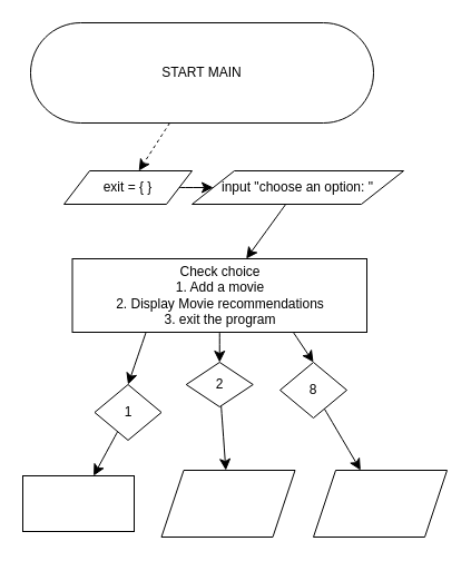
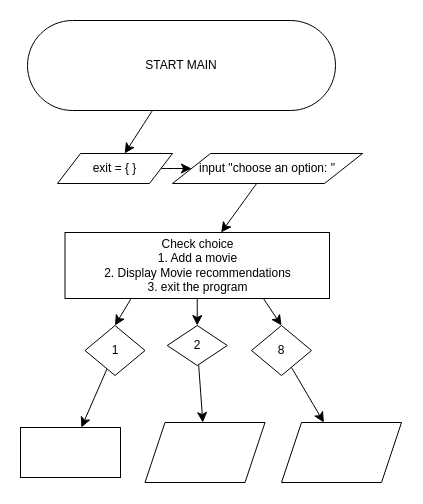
  <mxCell id="0" />
  <mxCell id="1" parent="0" />
- <mxCell id="2" value="" style="edgeStyle=none;curved=1;rounded=0;orthogonalLoop=1;jettySize=auto;html=1;fontSize=12;startSize=8;endSize=8;dashed=1;" edge="1" parent="1" source="3" target="5"><mxGeometry relative="1" as="geometry" /></mxCell>
+ <mxCell id="2" value="" style="edgeStyle=none;curved=1;rounded=0;orthogonalLoop=1;jettySize=auto;html=1;fontSize=12;startSize=8;endSize=8;" edge="1" parent="1" source="3" target="5"><mxGeometry relative="1" as="geometry" /></mxCell>
  <mxCell id="3" value="START MAIN" style="html=1;dashed=0;whiteSpace=wrap;shape=mxgraph.dfd.start" vertex="1" parent="1"><mxGeometry x="27" y="20" width="308" height="90" as="geometry" /></mxCell>
  <mxCell id="4" style="edgeStyle=none;curved=1;rounded=0;orthogonalLoop=1;jettySize=auto;html=1;exitX=1;exitY=0.5;exitDx=0;exitDy=0;entryX=0;entryY=0.5;entryDx=0;entryDy=0;fontSize=12;startSize=8;endSize=8;" edge="1" parent="1" source="5" target="7"><mxGeometry relative="1" as="geometry" /></mxCell>
  <mxCell id="5" value="exit = { }" style="shape=parallelogram;perimeter=parallelogramPerimeter;whiteSpace=wrap;html=1;dashed=0;" vertex="1" parent="1"><mxGeometry x="57" y="153" width="115" height="30" as="geometry" /></mxCell>
  <mxCell id="6" value="" style="edgeStyle=none;curved=1;rounded=0;orthogonalLoop=1;jettySize=auto;html=1;fontSize=12;startSize=8;endSize=8;" edge="1" parent="1" source="7" target="11"><mxGeometry relative="1" as="geometry" /></mxCell>
  <mxCell id="7" value="input &quot;choose an option: &quot;" style="shape=parallelogram;perimeter=parallelogramPerimeter;whiteSpace=wrap;html=1;dashed=0;" vertex="1" parent="1"><mxGeometry x="172" y="153" width="190" height="30" as="geometry" /></mxCell>
  <mxCell id="8" style="edgeStyle=none;curved=1;rounded=0;orthogonalLoop=1;jettySize=auto;html=1;exitX=0.25;exitY=1;exitDx=0;exitDy=0;entryX=0.5;entryY=0;entryDx=0;entryDy=0;fontSize=12;startSize=8;endSize=8;" edge="1" parent="1" source="11" target="13"><mxGeometry relative="1" as="geometry" /></mxCell>
  <mxCell id="9" style="edgeStyle=none;curved=1;rounded=0;orthogonalLoop=1;jettySize=auto;html=1;exitX=0.5;exitY=1;exitDx=0;exitDy=0;entryX=0.5;entryY=0;entryDx=0;entryDy=0;fontSize=12;startSize=8;endSize=8;" edge="1" parent="1" source="11" target="15"><mxGeometry relative="1" as="geometry" /></mxCell>
  <mxCell id="10" style="edgeStyle=none;curved=1;rounded=0;orthogonalLoop=1;jettySize=auto;html=1;exitX=0.75;exitY=1;exitDx=0;exitDy=0;entryX=0.5;entryY=0;entryDx=0;entryDy=0;fontSize=12;startSize=8;endSize=8;" edge="1" parent="1" source="11" target="17"><mxGeometry relative="1" as="geometry" /></mxCell>
  <mxCell id="11" value="Check choice&lt;div&gt;1. Add a movie&lt;/div&gt;&lt;div&gt;2. Display Movie recommendations&lt;/div&gt;&lt;div&gt;3. exit the program&lt;/div&gt;" style="html=1;dashed=0;whiteSpace=wrap;" vertex="1" parent="1"><mxGeometry x="64.5" y="232" width="264.5" height="66" as="geometry" /></mxCell>
  <mxCell id="12" value="" style="edgeStyle=none;curved=1;rounded=0;orthogonalLoop=1;jettySize=auto;html=1;fontSize=12;startSize=8;endSize=8;" edge="1" parent="1" source="13" target="20"><mxGeometry relative="1" as="geometry" /></mxCell>
- <mxCell id="13" value="1" style="shape=rhombus;html=1;dashed=0;whiteSpace=wrap;perimeter=rhombusPerimeter;" vertex="1" parent="1"><mxGeometry x="84.5" y="345" width="60" height="50" as="geometry" /></mxCell>
+ <mxCell id="13" value="1" style="shape=rhombus;html=1;dashed=0;whiteSpace=wrap;perimeter=rhombusPerimeter;" vertex="1" parent="1"><mxGeometry x="84.5" y="325" width="60" height="50" as="geometry" /></mxCell>
  <mxCell id="14" value="" style="edgeStyle=none;curved=1;rounded=0;orthogonalLoop=1;jettySize=auto;html=1;fontSize=12;startSize=8;endSize=8;" edge="1" parent="1" source="15" target="18"><mxGeometry relative="1" as="geometry" /></mxCell>
  <mxCell id="15" value="2" style="shape=rhombus;html=1;dashed=0;whiteSpace=wrap;perimeter=rhombusPerimeter;" vertex="1" parent="1"><mxGeometry x="166.75" y="325" width="60" height="40" as="geometry" /></mxCell>
  <mxCell id="16" value="" style="edgeStyle=none;curved=1;rounded=0;orthogonalLoop=1;jettySize=auto;html=1;fontSize=12;startSize=8;endSize=8;" edge="1" parent="1" source="17" target="19"><mxGeometry relative="1" as="geometry" /></mxCell>
  <mxCell id="17" value="8" style="shape=rhombus;html=1;dashed=0;whiteSpace=wrap;perimeter=rhombusPerimeter;" vertex="1" parent="1"><mxGeometry x="251" y="325" width="60" height="50" as="geometry" /></mxCell>
  <mxCell id="18" value="" style="shape=parallelogram;perimeter=parallelogramPerimeter;whiteSpace=wrap;html=1;fixedSize=1;dashed=0;" vertex="1" parent="1"><mxGeometry x="144.5" y="422" width="120" height="60" as="geometry" /></mxCell>
  <mxCell id="19" value="" style="shape=parallelogram;perimeter=parallelogramPerimeter;whiteSpace=wrap;html=1;fixedSize=1;dashed=0;" vertex="1" parent="1"><mxGeometry x="281" y="422" width="120" height="60" as="geometry" /></mxCell>
  <mxCell id="20" value="" style="html=1;dashed=0;whiteSpace=wrap;" vertex="1" parent="1"><mxGeometry x="20" y="427" width="100" height="50" as="geometry" /></mxCell>
